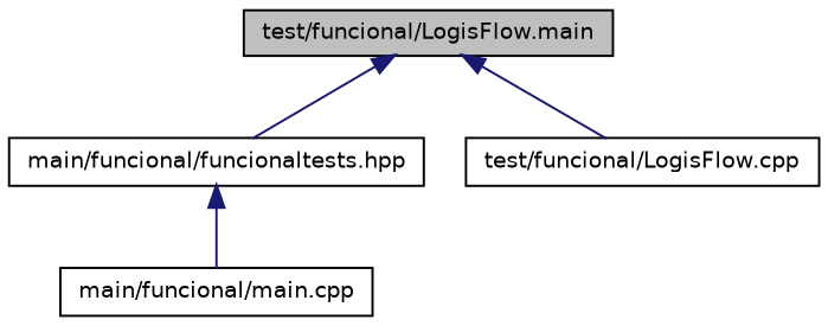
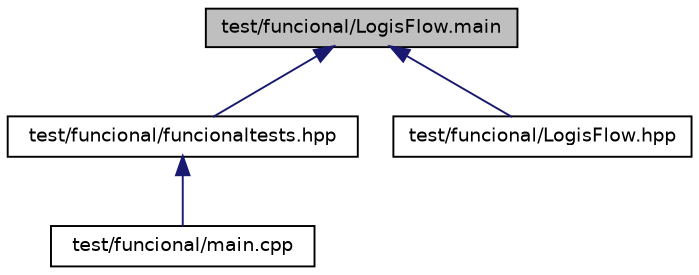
  digraph {
    node [color=black fillcolor=white fontname=Helvetica fontsize=10 shape=record style=filled]
    edge [color=midnightblue dir=back fontname=Helvetica fontsize=10 labelfontname=Helvetica labelfontsize=10 style=solid]
    n1 [fillcolor=grey75 fontcolor=black height=0.2 label="test/funcional/LogisFlow.main" width=0.4]
-   n2 [height=0.2 label="main/funcional/funcionaltests.hpp" width=0.4]
-   n3 [height=0.2 label="test/funcional/LogisFlow.cpp" width=0.4]
-   n4 [height=0.2 label="main/funcional/main.cpp" width=0.4]
+   n2 [height=0.2 label="test/funcional/funcionaltests.hpp" width=0.4]
+   n3 [height=0.2 label="test/funcional/LogisFlow.hpp" width=0.4]
+   n4 [height=0.2 label="test/funcional/main.cpp" width=0.4]
    n1 -> n2
    n1 -> n3
    n2 -> n4
  }
